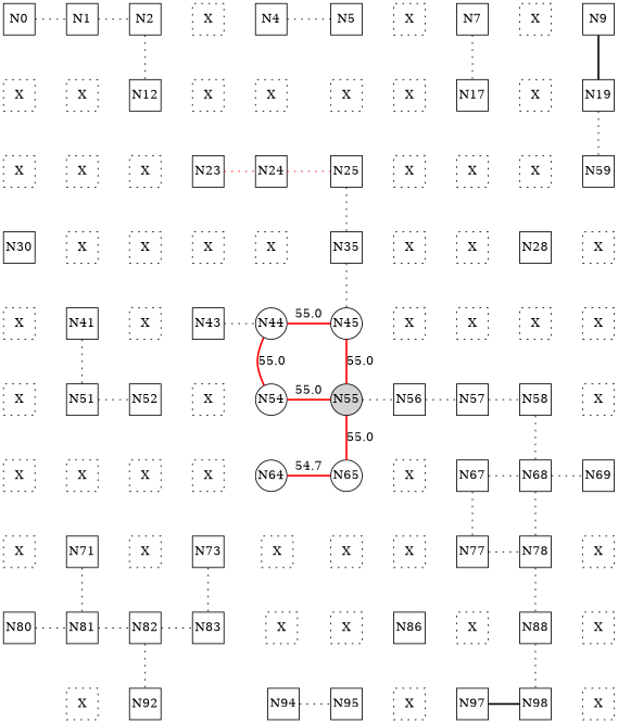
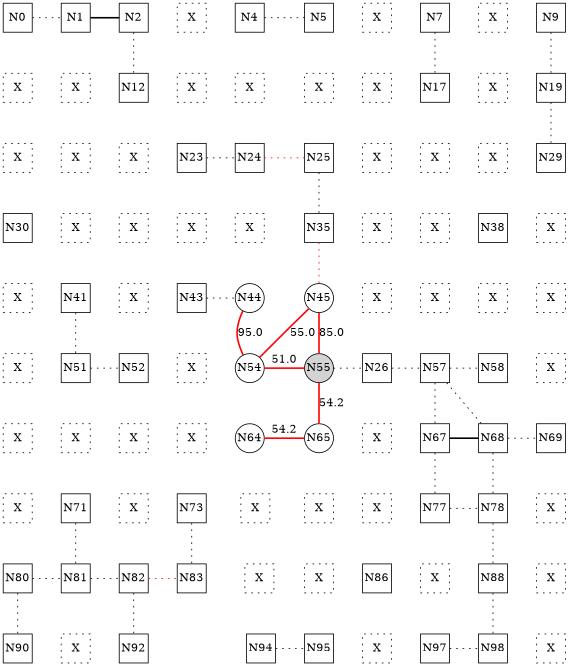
  digraph {
    node [fixedsize=true shape=square style=dotted]
    edge [dir=none style=invis]
    N0 [style=""]
    N1 [style=""]
    N2 [style=""]
    n4 [label=X]
    N4 [style=""]
    N5 [style=""]
    n7 [label=X]
    N7 [style=""]
    n9 [label=X]
    N9 [style=""]
    n11 [label=X]
    n12 [label=X]
    N12 [style=""]
    n14 [label=X]
    n15 [label=X]
    n16 [label=X]
    n17 [label=X]
    N17 [style=""]
    n19 [label=X]
    N19 [style=""]
    n21 [label=X]
    n22 [label=X]
    n23 [label=X]
    N23 [style=""]
    N24 [style=""]
    N25 [style=""]
    n27 [label=X]
    n28 [label=X]
    n29 [label=X]
-   N29 [label=N59 style=""]
+   N29 [style=""]
    N30 [style=""]
    n32 [label=X]
    n33 [label=X]
    n34 [label=X]
    n35 [label=X]
    N35 [style=""]
    n37 [label=X]
    n38 [label=X]
-   N38 [label=N28 style=""]
+   N38 [style=""]
    n40 [label=X]
    n41 [label=X]
    N41 [style=""]
    n43 [label=X]
    N43 [style=""]
    N44 [shape=circle style=""]
    N45 [shape=circle style=""]
    n47 [label=X]
    n48 [label=X]
    n49 [label=X]
    n50 [label=X]
    n51 [label=X]
    N51 [style=""]
    N52 [style=""]
    n54 [label=X]
    N54 [shape=circle style=""]
    N55 [shape=circle style=filled]
-   N56 [style=""]
+   N56 [label=N26 style=""]
    N57 [style=""]
    N58 [style=""]
    n60 [label=X]
    n61 [label=X]
    n62 [label=X]
    n63 [label=X]
    n64 [label=X]
    N64 [shape=circle style=""]
    N65 [shape=circle style=""]
    n67 [label=X]
    N67 [style=""]
    N68 [style=""]
    N69 [style=""]
    n71 [label=X]
    N71 [style=""]
    n73 [label=X]
    N73 [style=""]
    n75 [label=X]
    n76 [label=X]
    n77 [label=X]
    N77 [style=""]
    N78 [style=""]
    n80 [label=X]
    N80 [style=""]
    N81 [style=""]
    N82 [style=""]
    N83 [style=""]
    n85 [label=X]
    n86 [label=X]
    N86 [style=""]
    n88 [label=X]
    N88 [style=""]
    n90 [label=X]
+   N90 [style=""]
    n92 [label=X]
    N92 [style=""]
    N94 [style=""]
    N95 [style=""]
    n96 [label=X]
    N97 [style=""]
    N98 [style=""]
    n99 [label=X]
    subgraph sub_1 {
      rank=same
      N0
      N1
      N2
      n4
      N4
      N5
      n7
      N7
      n9
      N9
    }
    subgraph sub_2 {
      rank=same
      n11
      n12
      N12
      n14
      n15
      n16
      n17
      N17
      n19
      N19
    }
    subgraph sub_3 {
      rank=same
      n21
      n22
      n23
      N23
      N24
      N25
      n27
      n28
      n29
      N29
    }
    subgraph sub_4 {
      rank=same
      N30
      n32
      n33
      n34
      n35
      N35
      n37
      n38
      N38
      n40
    }
    subgraph sub_5 {
      rank=same
      n41
      N41
      n43
      N43
      N44
      N45
      n47
      n48
      n49
      n50
    }
    subgraph sub_6 {
      rank=same
      n51
      N51
      N52
      n54
      N54
      N55
      N56
      N57
      N58
      n60
    }
    subgraph sub_7 {
      rank=same
      n61
      n62
      n63
      n64
      N64
      N65
      n67
      N67
      N68
      N69
    }
    subgraph sub_8 {
      rank=same
      n71
      N71
      n73
      N73
      n75
      n76
      n77
      N77
      N78
      n80
    }
    subgraph sub_9 {
      rank=same
      N80
      N81
      N82
      N83
      n85
      n86
      N86
      n88
      N88
      n90
    }
    subgraph sub_10 {
      rank=same
+     N90
      n92
      N92
      N94
      N95
      n96
      N97
      N98
      n99
    }
    N0 -> N1 [style=dotted]
    N0 -> n11 [label=" "]
-   N1 -> N2 [style=dotted]
+   N1 -> N2 [style=bold]
    N1 -> n12 [label=" "]
    N2 -> n4 [label=" "]
    N2 -> N12 [style=dotted]
    n4 -> N4 [label=" "]
    n4 -> n14 [label=" "]
    N4 -> N5 [style=dotted]
    N4 -> n15 [label=" "]
    N5 -> n7 [label=" "]
    N5 -> n16 [label=" "]
    n7 -> N7 [label=" "]
    n7 -> n17 [label=" "]
    N7 -> n9 [label=" "]
    N7 -> N17 [style=dotted]
    n9 -> N9 [label=" "]
    n9 -> n19 [label=" "]
-   N9 -> N19 [style=bold]
+   N9 -> N19 [style=dotted]
    n11 -> n12 [label=" "]
    n11 -> n21 [label=" "]
    n12 -> N12 [label=" "]
    n12 -> n22 [label=" "]
    N12 -> n14 [label=" "]
    N12 -> n23 [label=" "]
    n14 -> n15 [label=" "]
    n14 -> N23 [label=" "]
    n15 -> n16 [label=" "]
    n15 -> N24 [label=" "]
    n16 -> n17 [label=" "]
    n16 -> N25 [label=" "]
    n17 -> N17 [label=" "]
    n17 -> n27 [label=" "]
    N17 -> n19 [label=" "]
    N17 -> n28 [label=" "]
    n19 -> N19 [label=" "]
    n19 -> n29 [label=" "]
    N19 -> N29 [style=dotted]
    n21 -> n22 [label=" "]
    n21 -> N30 [label=" "]
    n22 -> n23 [label=" "]
    n22 -> n32 [label=" "]
    n23 -> N23 [label=" "]
    n23 -> n33 [label=" "]
-   N23 -> N24 [style=dotted color=red]
+   N23 -> N24 [style=dotted]
    N23 -> n34 [label=" "]
    N24 -> N25 [color=red style=dotted]
    N24 -> n35 [label=" "]
    N25 -> n27 [label=" "]
    N25 -> N35 [style=dotted]
    n27 -> n28 [label=" "]
    n27 -> n37 [label=" "]
    n28 -> n29 [label=" "]
    n28 -> n38 [label=" "]
    n29 -> N29 [label=" "]
    n29 -> N38 [label=" "]
    N29 -> n40 [label=" "]
    N30 -> n32 [label=" "]
    N30 -> n41 [label=" "]
    n32 -> n33 [label=" "]
    n32 -> N41 [label=" "]
    n33 -> n34 [label=" "]
    n33 -> n43 [label=" "]
    n34 -> n35 [label=" "]
    n34 -> N43 [label=" "]
    n35 -> N35 [label=" "]
    n35 -> N44 [label=" "]
    N35 -> n37 [label=" "]
-   N35 -> N45 [style=dotted]
+   N35 -> N45 [style=dotted color=red]
    n37 -> n38 [label=" "]
    n37 -> n47 [label=" "]
    n38 -> N38 [label=" "]
    n38 -> n48 [label=" "]
    N38 -> n40 [label=" "]
    N38 -> n49 [label=" "]
    n40 -> n50 [label=" "]
    n41 -> N41 [label=" "]
    n41 -> n51 [label=" "]
    N41 -> n43 [label=" "]
    N41 -> N51 [style=dotted]
    n43 -> N43 [label=" "]
    n43 -> N52 [label=" "]
    N43 -> N44 [style=dotted]
    N43 -> n54 [label=" "]
-   N44 -> N45 [color=red label=55.0 style=bold]
-   N44 -> N54 [color=red label=55.0 style=bold]
+   N54 -> N45 [color=red label=55.0 style=bold]
+   N44 -> N54 [color=red label=95.0 style=bold]
    N45 -> n47 [label=" "]
-   N45 -> N55 [color=red label=55.0 style=bold]
+   N45 -> N55 [color=red label=85.0 style=bold]
    n47 -> n48 [label=" "]
    n47 -> N56 [label=" "]
    n48 -> n49 [label=" "]
    n48 -> N57 [label=" "]
    n49 -> n50 [label=" "]
    n49 -> N58 [label=" "]
    n50 -> n60 [label=" "]
    n51 -> N51 [label=" "]
    n51 -> n61 [label=" "]
    N51 -> N52 [style=dotted]
    N51 -> n62 [label=" "]
    N52 -> n54 [label=" "]
    N52 -> n63 [label=" "]
    n54 -> N54 [label=" "]
    n54 -> n64 [label=" "]
-   N54 -> N55 [color=red label=55.0 style=bold]
+   N54 -> N55 [color=red label=51.0 style=bold]
    N55 -> N56 [style=dotted]
-   N55 -> N65 [color=red label=55.0 style=bold]
+   N55 -> N65 [color=red label=54.2 style=bold]
    N56 -> N57 [style=dotted]
    N56 -> n67 [label=" "]
    N57 -> N58 [style=dotted]
+   N57 -> N67 [style=dotted]
    N58 -> n60 [label=" "]
-   N58 -> N68 [style=dotted]
+   N57 -> N68 [style=dotted]
    n60 -> N69 [label=" "]
    n61 -> n62 [label=" "]
    n61 -> n71 [label=" "]
    n62 -> n63 [label=" "]
    n62 -> N71 [label=" "]
    n63 -> n64 [label=" "]
    n63 -> n73 [label=" "]
    n64 -> N64 [label=" "]
    n64 -> N73 [label=" "]
-   N64 -> N65 [color=red label=54.7 style=bold]
+   N64 -> N65 [color=red label=54.2 style=bold]
    N64 -> n75 [label=" "]
    N65 -> n67 [label=" "]
    N65 -> n76 [label=" "]
    n67 -> N67 [label=" "]
    n67 -> n77 [label=" "]
-   N67 -> N68 [style=dotted]
+   N67 -> N68 [style=bold]
    N67 -> N77 [style=dotted]
    N68 -> N69 [style=dotted]
    N68 -> N78 [style=dotted]
    N69 -> n80 [label=" "]
    n71 -> N71 [label=" "]
    n71 -> N80 [label=" "]
    N71 -> n73 [label=" "]
    N71 -> N81 [style=dotted]
    n73 -> N73 [label=" "]
    n73 -> N82 [label=" "]
    N73 -> n75 [label=" "]
    N73 -> N83 [style=dotted]
    n75 -> n76 [label=" "]
    n75 -> n85 [label=" "]
    n76 -> n77 [label=" "]
    n76 -> n86 [label=" "]
    n77 -> N77 [label=" "]
    n77 -> N86 [label=" "]
    N77 -> N78 [style=dotted]
    N77 -> n88 [label=" "]
    N78 -> n80 [label=" "]
    N78 -> N88 [style=dotted]
    n80 -> n90 [label=" "]
    N80 -> N81 [style=dotted]
+   N80 -> N90 [style=dotted]
    N81 -> N82 [style=dotted]
    N81 -> n92 [label=" "]
-   N82 -> N83 [style=dotted]
+   N82 -> N83 [style=dotted color=red]
    N82 -> N92 [style=dotted]
    N83 -> n85 [label=" "]
    n85 -> n86 [label=" "]
    n85 -> N94 [label=" "]
    n86 -> N86 [label=" "]
    n86 -> N95 [label=" "]
    N86 -> n88 [label=" "]
    N86 -> n96 [label=" "]
    n88 -> N88 [label=" "]
    n88 -> N97 [label=" "]
    N88 -> n90 [label=" "]
    N88 -> N98 [style=dotted]
    n90 -> n99 [label=" "]
+   N90 -> n92 [label=" "]
    n92 -> N92 [label=" "]
    N94 -> N95 [style=dotted]
    N95 -> n96 [label=" "]
    n96 -> N97 [label=" "]
-   N97 -> N98 [style=bold]
+   N97 -> N98 [style=dotted]
    N98 -> n99 [label=" "]
  }
